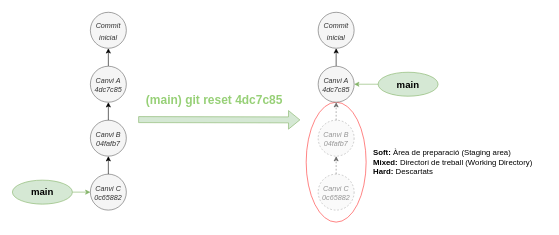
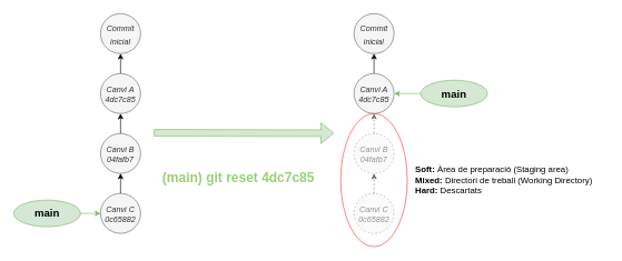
  <mxCell id="0" />
  <mxCell id="1" parent="0" />
  <mxCell id="2" value="" style="ellipse;whiteSpace=wrap;html=1;strokeColor=#FF3333;fillColor=none;" parent="1" vertex="1"><mxGeometry x="510" y="170" width="100" height="200" as="geometry" /></mxCell>
  <mxCell id="3" style="rounded=0;orthogonalLoop=1;jettySize=auto;html=1;fillColor=#d5e8d4;strokeColor=#82b366;" parent="1" source="4" target="10" edge="1"><mxGeometry relative="1" as="geometry"><mxPoint x="66.667" y="197.5" as="targetPoint" /></mxGeometry></mxCell>
  <mxCell id="4" value="main" style="ellipse;whiteSpace=wrap;html=1;fillColor=#d5e8d4;strokeColor=#82b366;fontSize=16;fontStyle=1" parent="1" vertex="1"><mxGeometry x="20" y="300" width="100" height="40" as="geometry" /></mxCell>
  <mxCell id="5" value="&lt;i style=&quot;font-size: 16px;&quot;&gt;&lt;font style=&quot;font-size: 12px;&quot;&gt;Commit inicial&lt;/font&gt;&lt;/i&gt;" style="ellipse;whiteSpace=wrap;html=1;fillColor=#f5f5f5;fontColor=#333333;strokeColor=#666666;" parent="1" vertex="1"><mxGeometry x="150" y="20" width="60" height="60" as="geometry" /></mxCell>
  <mxCell id="6" value="&lt;i style=&quot;font-size: 16px;&quot;&gt;&lt;font style=&quot;font-size: 12px;&quot;&gt;Canvi B&lt;/font&gt;&lt;/i&gt;&lt;div&gt;&lt;i style=&quot;&quot;&gt;&lt;font style=&quot;&quot;&gt;04fafb7&lt;/font&gt;&lt;/i&gt;&lt;/div&gt;" style="ellipse;whiteSpace=wrap;html=1;fillColor=#f5f5f5;fontColor=#333333;strokeColor=#666666;" parent="1" vertex="1"><mxGeometry x="150" y="200" width="60" height="60" as="geometry" /></mxCell>
  <mxCell id="7" style="rounded=0;orthogonalLoop=1;jettySize=auto;html=1;" parent="1" source="8" target="5" edge="1"><mxGeometry relative="1" as="geometry"><mxPoint x="269" y="63.5" as="sourcePoint" /><mxPoint x="121" y="206.5" as="targetPoint" /></mxGeometry></mxCell>
  <mxCell id="8" value="&lt;i style=&quot;font-size: 16px;&quot;&gt;&lt;font style=&quot;font-size: 12px;&quot;&gt;Canvi A&lt;/font&gt;&lt;/i&gt;&lt;div&gt;&lt;i style=&quot;&quot;&gt;&lt;font style=&quot;&quot;&gt;4dc7c85&lt;/font&gt;&lt;/i&gt;&lt;/div&gt;" style="ellipse;whiteSpace=wrap;html=1;fillColor=#f5f5f5;fontColor=#333333;strokeColor=#666666;" parent="1" vertex="1"><mxGeometry x="150" y="110" width="60" height="60" as="geometry" /></mxCell>
  <mxCell id="9" style="rounded=0;orthogonalLoop=1;jettySize=auto;html=1;" parent="1" source="6" target="8" edge="1"><mxGeometry relative="1" as="geometry"><mxPoint x="180" y="228" as="sourcePoint" /><mxPoint x="130" y="228" as="targetPoint" /></mxGeometry></mxCell>
  <mxCell id="10" value="&lt;i style=&quot;font-size: 16px;&quot;&gt;&lt;font style=&quot;font-size: 12px;&quot;&gt;Canvi C&lt;/font&gt;&lt;/i&gt;&lt;div&gt;&lt;i style=&quot;&quot;&gt;&lt;font style=&quot;&quot;&gt;0c65882&lt;/font&gt;&lt;/i&gt;&lt;/div&gt;" style="ellipse;whiteSpace=wrap;html=1;fillColor=#f5f5f5;fontColor=#333333;strokeColor=#666666;" parent="1" vertex="1"><mxGeometry x="150" y="290" width="60" height="60" as="geometry" /></mxCell>
  <mxCell id="11" style="rounded=0;orthogonalLoop=1;jettySize=auto;html=1;" parent="1" source="10" target="6" edge="1"><mxGeometry relative="1" as="geometry"><mxPoint x="280" y="228" as="sourcePoint" /><mxPoint x="240" y="228" as="targetPoint" /></mxGeometry></mxCell>
  <mxCell id="12" value="" style="shape=flexArrow;endArrow=classic;html=1;rounded=0;fillColor=#d5e8d4;strokeColor=#82b366;" parent="1" edge="1"><mxGeometry width="50" height="50" relative="1" as="geometry"><mxPoint x="230" y="199" as="sourcePoint" /><mxPoint x="500" y="199.5" as="targetPoint" /></mxGeometry></mxCell>
- <mxCell id="13" value="&lt;font size=&quot;1&quot; color=&quot;#97d077&quot;&gt;&lt;b style=&quot;font-size: 20px;&quot;&gt;(&lt;/b&gt;&lt;/font&gt;&lt;b style=&quot;color: rgb(151, 208, 119); font-size: 20px;&quot;&gt;main&lt;/b&gt;&lt;font size=&quot;1&quot; color=&quot;#97d077&quot;&gt;&lt;b style=&quot;font-size: 20px;&quot;&gt;) git reset 4dc7c85&lt;/b&gt;&lt;/font&gt;" style="text;html=1;align=center;verticalAlign=middle;whiteSpace=wrap;rounded=0;" parent="1" vertex="1"><mxGeometry x="220" y="150" width="274" height="30" as="geometry" /></mxCell>
+ <mxCell id="13" value="&lt;font size=&quot;1&quot; color=&quot;#97d077&quot;&gt;&lt;b style=&quot;font-size: 20px;&quot;&gt;(&lt;/b&gt;&lt;/font&gt;&lt;b style=&quot;color: rgb(151, 208, 119); font-size: 20px;&quot;&gt;main&lt;/b&gt;&lt;font size=&quot;1&quot; color=&quot;#97d077&quot;&gt;&lt;b style=&quot;font-size: 20px;&quot;&gt;) git reset 4dc7c85&lt;/b&gt;&lt;/font&gt;" style="text;html=1;align=center;verticalAlign=middle;whiteSpace=wrap;rounded=0;" parent="1" vertex="1"><mxGeometry x="220" y="250" width="274" height="30" as="geometry" /></mxCell>
  <mxCell id="14" style="rounded=0;orthogonalLoop=1;jettySize=auto;html=1;fillColor=#d5e8d4;strokeColor=#82b366;" parent="1" source="15" target="19" edge="1"><mxGeometry relative="1" as="geometry"><mxPoint x="446.667" y="197.5" as="targetPoint" /></mxGeometry></mxCell>
  <mxCell id="15" value="main" style="ellipse;whiteSpace=wrap;html=1;fillColor=#d5e8d4;strokeColor=#82b366;fontSize=16;fontStyle=1" parent="1" vertex="1"><mxGeometry x="630" y="120" width="100" height="40" as="geometry" /></mxCell>
  <mxCell id="16" value="&lt;i style=&quot;font-size: 16px;&quot;&gt;&lt;font style=&quot;font-size: 12px;&quot;&gt;Commit inicial&lt;/font&gt;&lt;/i&gt;" style="ellipse;whiteSpace=wrap;html=1;fillColor=#f5f5f5;fontColor=#333333;strokeColor=#666666;" parent="1" vertex="1"><mxGeometry x="530" y="20" width="60" height="60" as="geometry" /></mxCell>
  <mxCell id="17" value="&lt;i style=&quot;font-size: 16px;&quot;&gt;&lt;font style=&quot;font-size: 12px;&quot;&gt;Canvi B&lt;/font&gt;&lt;/i&gt;&lt;div&gt;&lt;i style=&quot;&quot;&gt;&lt;font style=&quot;&quot;&gt;04fafb7&lt;/font&gt;&lt;/i&gt;&lt;/div&gt;" style="ellipse;whiteSpace=wrap;html=1;fillColor=#f5f5f5;fontColor=#333333;strokeColor=#666666;textOpacity=50;opacity=50;dashed=1;" parent="1" vertex="1"><mxGeometry x="530" y="200" width="60" height="60" as="geometry" /></mxCell>
  <mxCell id="18" style="rounded=0;orthogonalLoop=1;jettySize=auto;html=1;" parent="1" source="19" target="16" edge="1"><mxGeometry relative="1" as="geometry"><mxPoint x="649" y="63.5" as="sourcePoint" /><mxPoint x="501" y="206.5" as="targetPoint" /></mxGeometry></mxCell>
  <mxCell id="19" value="&lt;i style=&quot;font-size: 16px;&quot;&gt;&lt;font style=&quot;font-size: 12px;&quot;&gt;Canvi A&lt;/font&gt;&lt;/i&gt;&lt;div&gt;&lt;i style=&quot;&quot;&gt;&lt;font style=&quot;&quot;&gt;4dc7c85&lt;/font&gt;&lt;/i&gt;&lt;/div&gt;" style="ellipse;whiteSpace=wrap;html=1;fillColor=#f5f5f5;fontColor=#333333;strokeColor=#666666;" parent="1" vertex="1"><mxGeometry x="530" y="110" width="60" height="60" as="geometry" /></mxCell>
  <mxCell id="20" style="rounded=0;orthogonalLoop=1;jettySize=auto;html=1;textOpacity=50;opacity=50;dashed=1;" parent="1" source="17" target="19" edge="1"><mxGeometry relative="1" as="geometry"><mxPoint x="560" y="228" as="sourcePoint" /><mxPoint x="510" y="228" as="targetPoint" /></mxGeometry></mxCell>
  <mxCell id="21" value="&lt;i style=&quot;font-size: 16px;&quot;&gt;&lt;font style=&quot;font-size: 12px;&quot;&gt;Canvi C&lt;/font&gt;&lt;/i&gt;&lt;div&gt;&lt;i style=&quot;&quot;&gt;&lt;font style=&quot;&quot;&gt;0c65882&lt;/font&gt;&lt;/i&gt;&lt;/div&gt;" style="ellipse;whiteSpace=wrap;html=1;fillColor=#f5f5f5;fontColor=#333333;strokeColor=#666666;textOpacity=50;opacity=50;dashed=1;" parent="1" vertex="1"><mxGeometry x="530" y="290" width="60" height="60" as="geometry" /></mxCell>
  <mxCell id="22" style="rounded=0;orthogonalLoop=1;jettySize=auto;html=1;textOpacity=50;opacity=50;dashed=1;" parent="1" source="21" target="17" edge="1"><mxGeometry relative="1" as="geometry"><mxPoint x="660" y="228" as="sourcePoint" /><mxPoint x="620" y="228" as="targetPoint" /></mxGeometry></mxCell>
  <mxCell id="23" value="&lt;b&gt;Soft: &lt;/b&gt;Àrea de preparació (Staging area)&lt;br&gt;&lt;b&gt;Mixed: &lt;/b&gt;Directori de treball (Working Directory)&lt;br&gt;&lt;b&gt;Hard: &lt;/b&gt;Descartats" style="text;html=1;align=left;verticalAlign=middle;whiteSpace=wrap;rounded=0;fontSize=13;" parent="1" vertex="1"><mxGeometry x="620" y="225" width="290" height="90" as="geometry" /></mxCell>
